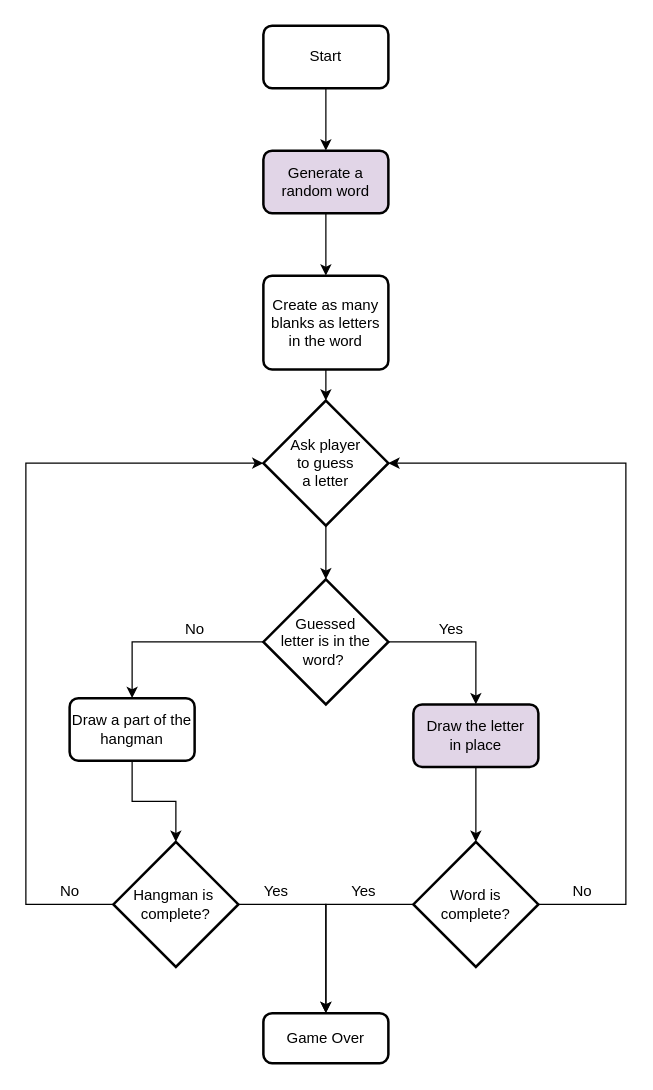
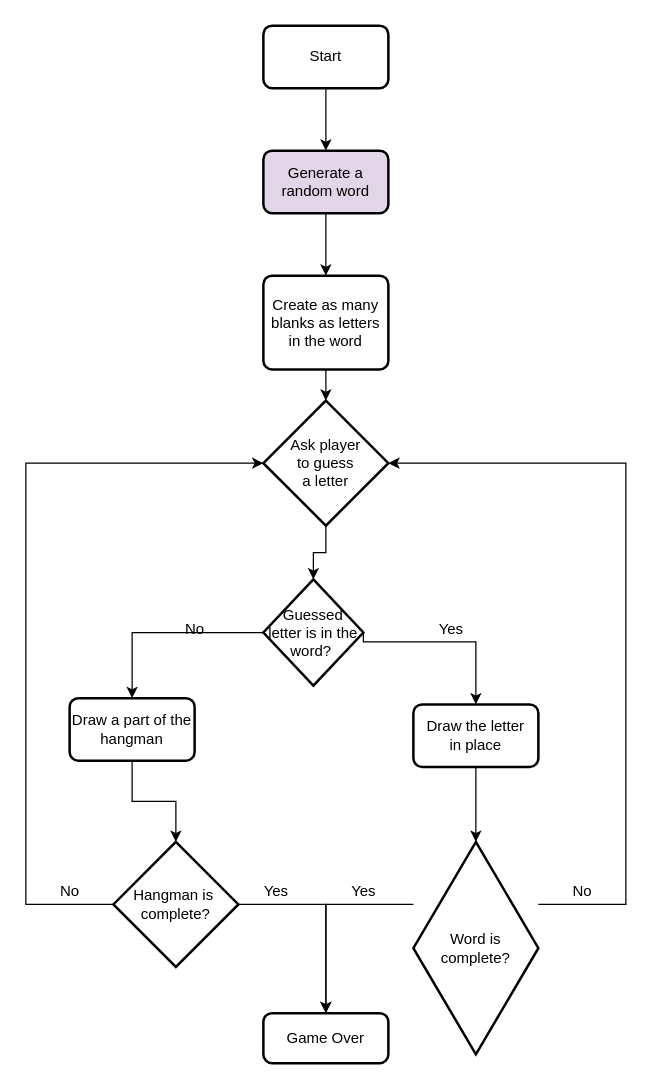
  <mxCell id="0" />
  <mxCell id="1" parent="0" />
  <mxCell id="2" style="edgeStyle=orthogonalEdgeStyle;rounded=0;orthogonalLoop=1;jettySize=auto;html=1;entryX=0.5;entryY=0;entryDx=0;entryDy=0;entryPerimeter=0;exitX=0.5;exitY=1;exitDx=0;exitDy=0;exitPerimeter=0;" edge="1" parent="1" source="3" target="8"><mxGeometry relative="1" as="geometry"><mxPoint x="260" y="410" as="sourcePoint" /></mxGeometry></mxCell>
  <mxCell id="3" value="Ask player &lt;br&gt;to guess&lt;br&gt;a letter" style="strokeWidth=2;html=1;shape=mxgraph.flowchart.decision;whiteSpace=wrap;" vertex="1" parent="1"><mxGeometry x="210" y="320" width="100" height="100" as="geometry" /></mxCell>
  <mxCell id="4" style="edgeStyle=orthogonalEdgeStyle;rounded=0;orthogonalLoop=1;jettySize=auto;html=1;" edge="1" parent="1" source="5"><mxGeometry relative="1" as="geometry"><mxPoint x="260" y="120" as="targetPoint" /></mxGeometry></mxCell>
  <mxCell id="5" value="Start" style="rounded=1;whiteSpace=wrap;html=1;absoluteArcSize=1;arcSize=14;strokeWidth=2;" vertex="1" parent="1"><mxGeometry x="210" y="20" width="100" height="50" as="geometry" /></mxCell>
  <mxCell id="6" style="edgeStyle=orthogonalEdgeStyle;rounded=0;orthogonalLoop=1;jettySize=auto;html=1;entryX=0.5;entryY=0;entryDx=0;entryDy=0;exitX=1;exitY=0.5;exitDx=0;exitDy=0;exitPerimeter=0;" edge="1" parent="1" source="8" target="11"><mxGeometry relative="1" as="geometry"><mxPoint x="410" y="613" as="targetPoint" /><Array as="points"><mxPoint x="380" y="513" /></Array></mxGeometry></mxCell>
  <mxCell id="7" style="edgeStyle=orthogonalEdgeStyle;rounded=0;orthogonalLoop=1;jettySize=auto;html=1;entryX=0.5;entryY=0;entryDx=0;entryDy=0;" edge="1" parent="1" source="8" target="13"><mxGeometry relative="1" as="geometry"><mxPoint x="120" y="613" as="targetPoint" /></mxGeometry></mxCell>
- <mxCell id="8" value="Guessed &lt;br&gt;letter is in the word?&amp;nbsp;" style="strokeWidth=2;html=1;shape=mxgraph.flowchart.decision;whiteSpace=wrap;" vertex="1" parent="1"><mxGeometry x="210" y="463" width="100" height="100" as="geometry" /></mxCell>
+ <mxCell id="8" value="Guessed &lt;br&gt;letter is in the word?&amp;nbsp;" style="strokeWidth=2;html=1;shape=mxgraph.flowchart.decision;whiteSpace=wrap;" vertex="1" parent="1"><mxGeometry x="210" y="463" width="80" height="85" as="geometry" /></mxCell>
  <mxCell id="9" value="Yes" style="text;html=1;align=center;verticalAlign=middle;resizable=0;points=[];autosize=1;" vertex="1" parent="1"><mxGeometry x="340" y="493" width="40" height="20" as="geometry" /></mxCell>
  <mxCell id="10" style="edgeStyle=orthogonalEdgeStyle;rounded=0;orthogonalLoop=1;jettySize=auto;html=1;entryX=0.5;entryY=0;entryDx=0;entryDy=0;entryPerimeter=0;" edge="1" parent="1" source="11" target="20"><mxGeometry relative="1" as="geometry" /></mxCell>
- <mxCell id="11" value="Draw the letter &lt;br&gt;in place" style="rounded=1;whiteSpace=wrap;html=1;absoluteArcSize=1;arcSize=14;strokeWidth=2;fillColor=#e1d5e7;" vertex="1" parent="1"><mxGeometry x="330" y="563" width="100" height="50" as="geometry" /></mxCell>
+ <mxCell id="11" value="Draw the letter &lt;br&gt;in place" style="rounded=1;whiteSpace=wrap;html=1;absoluteArcSize=1;arcSize=14;strokeWidth=2;" vertex="1" parent="1"><mxGeometry x="330" y="563" width="100" height="50" as="geometry" /></mxCell>
  <mxCell id="12" style="edgeStyle=orthogonalEdgeStyle;rounded=0;orthogonalLoop=1;jettySize=auto;html=1;entryX=0.5;entryY=0;entryDx=0;entryDy=0;entryPerimeter=0;" edge="1" parent="1" source="13" target="17"><mxGeometry relative="1" as="geometry" /></mxCell>
  <mxCell id="13" value="Draw a part of the hangman" style="rounded=1;whiteSpace=wrap;html=1;absoluteArcSize=1;arcSize=14;strokeWidth=2;" vertex="1" parent="1"><mxGeometry x="55" y="558" width="100" height="50" as="geometry" /></mxCell>
  <mxCell id="14" value="No" style="text;html=1;align=center;verticalAlign=middle;resizable=0;points=[];autosize=1;" vertex="1" parent="1"><mxGeometry x="140" y="493" width="30" height="20" as="geometry" /></mxCell>
  <mxCell id="15" style="edgeStyle=orthogonalEdgeStyle;rounded=0;orthogonalLoop=1;jettySize=auto;html=1;entryX=0;entryY=0.5;entryDx=0;entryDy=0;entryPerimeter=0;" edge="1" parent="1" source="17" target="3"><mxGeometry relative="1" as="geometry"><mxPoint x="190" y="400" as="targetPoint" /><Array as="points"><mxPoint x="20" y="723" /><mxPoint x="20" y="370" /></Array></mxGeometry></mxCell>
  <mxCell id="16" style="edgeStyle=orthogonalEdgeStyle;rounded=0;orthogonalLoop=1;jettySize=auto;html=1;entryX=0.5;entryY=0;entryDx=0;entryDy=0;" edge="1" parent="1" source="17" target="23"><mxGeometry relative="1" as="geometry"><Array as="points"><mxPoint x="260" y="723" /></Array></mxGeometry></mxCell>
  <mxCell id="17" value="Hangman&amp;nbsp;is&amp;nbsp;&lt;br&gt;complete?" style="strokeWidth=2;html=1;shape=mxgraph.flowchart.decision;whiteSpace=wrap;" vertex="1" parent="1"><mxGeometry x="90" y="673" width="100" height="100" as="geometry" /></mxCell>
  <mxCell id="18" style="edgeStyle=orthogonalEdgeStyle;rounded=0;orthogonalLoop=1;jettySize=auto;html=1;entryX=1;entryY=0.5;entryDx=0;entryDy=0;entryPerimeter=0;" edge="1" parent="1" source="20" target="3"><mxGeometry relative="1" as="geometry"><mxPoint x="340" y="280" as="targetPoint" /><Array as="points"><mxPoint x="500" y="723" /><mxPoint x="500" y="370" /></Array></mxGeometry></mxCell>
  <mxCell id="19" style="edgeStyle=orthogonalEdgeStyle;rounded=0;orthogonalLoop=1;jettySize=auto;html=1;entryX=0.5;entryY=0;entryDx=0;entryDy=0;" edge="1" parent="1" source="20" target="23"><mxGeometry relative="1" as="geometry"><mxPoint x="260" y="950" as="targetPoint" /><Array as="points"><mxPoint x="260" y="723" /></Array></mxGeometry></mxCell>
- <mxCell id="20" value="Word is complete?" style="strokeWidth=2;html=1;shape=mxgraph.flowchart.decision;whiteSpace=wrap;" vertex="1" parent="1"><mxGeometry x="330" y="673" width="100" height="100" as="geometry" /></mxCell>
+ <mxCell id="20" value="Word is complete?" style="strokeWidth=2;html=1;shape=mxgraph.flowchart.decision;whiteSpace=wrap;" vertex="1" parent="1"><mxGeometry x="330" y="673" width="100" height="170" as="geometry" /></mxCell>
  <mxCell id="21" value="No" style="text;html=1;align=center;verticalAlign=middle;resizable=0;points=[];autosize=1;" vertex="1" parent="1"><mxGeometry x="450" y="703" width="30" height="20" as="geometry" /></mxCell>
  <mxCell id="22" value="No" style="text;html=1;align=center;verticalAlign=middle;resizable=0;points=[];autosize=1;" vertex="1" parent="1"><mxGeometry x="40" y="703" width="30" height="20" as="geometry" /></mxCell>
  <mxCell id="23" value="Game Over" style="rounded=1;whiteSpace=wrap;html=1;absoluteArcSize=1;arcSize=14;strokeWidth=2;" vertex="1" parent="1"><mxGeometry x="210" y="810" width="100" height="40" as="geometry" /></mxCell>
  <mxCell id="24" value="Yes" style="text;html=1;align=center;verticalAlign=middle;resizable=0;points=[];autosize=1;" vertex="1" parent="1"><mxGeometry x="200" y="703" width="40" height="20" as="geometry" /></mxCell>
  <mxCell id="25" value="Yes" style="text;html=1;align=center;verticalAlign=middle;resizable=0;points=[];autosize=1;" vertex="1" parent="1"><mxGeometry x="270" y="703" width="40" height="20" as="geometry" /></mxCell>
  <mxCell id="26" style="edgeStyle=orthogonalEdgeStyle;rounded=0;orthogonalLoop=1;jettySize=auto;html=1;entryX=0.5;entryY=0;entryDx=0;entryDy=0;" edge="1" parent="1" source="27" target="29"><mxGeometry relative="1" as="geometry" /></mxCell>
  <mxCell id="27" value="Generate a random word" style="rounded=1;whiteSpace=wrap;html=1;absoluteArcSize=1;arcSize=14;strokeWidth=2;fillColor=#e1d5e7;" vertex="1" parent="1"><mxGeometry x="210" y="120" width="100" height="50" as="geometry" /></mxCell>
  <mxCell id="28" style="edgeStyle=orthogonalEdgeStyle;rounded=0;orthogonalLoop=1;jettySize=auto;html=1;entryX=0.5;entryY=0;entryDx=0;entryDy=0;entryPerimeter=0;" edge="1" parent="1" source="29" target="3"><mxGeometry relative="1" as="geometry" /></mxCell>
  <mxCell id="29" value="Create as many blanks as letters in the word" style="rounded=1;whiteSpace=wrap;html=1;absoluteArcSize=1;arcSize=14;strokeWidth=2;" vertex="1" parent="1"><mxGeometry x="210" y="220" width="100" height="75" as="geometry" /></mxCell>
